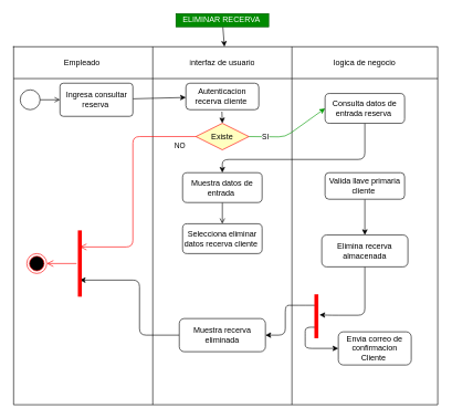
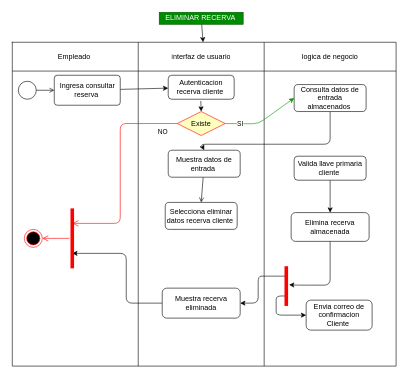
  <mxCell id="0" />
  <mxCell id="1" parent="0" />
  <mxCell id="2" value="" style="shape=table;startSize=0;container=1;collapsible=0;childLayout=tableLayout;" parent="1" vertex="1"><mxGeometry x="20" y="70" width="640" height="540" as="geometry" /></mxCell>
  <mxCell id="3" value="" style="shape=partialRectangle;collapsible=0;dropTarget=0;pointerEvents=0;fillColor=none;top=0;left=0;bottom=0;right=0;points=[[0,0.5],[1,0.5]];portConstraint=eastwest;" parent="2" vertex="1"><mxGeometry width="640" height="48" as="geometry" /></mxCell>
  <mxCell id="4" value="Empleado&amp;nbsp;" style="shape=partialRectangle;html=1;whiteSpace=wrap;connectable=0;overflow=hidden;fillColor=none;top=0;left=0;bottom=0;right=0;pointerEvents=1;" parent="3" vertex="1"><mxGeometry width="210" height="48" as="geometry"><mxRectangle width="210" height="48" as="alternateBounds" /></mxGeometry></mxCell>
  <mxCell id="5" value="interfaz de usuario" style="shape=partialRectangle;html=1;whiteSpace=wrap;connectable=0;overflow=hidden;fillColor=none;top=0;left=0;bottom=0;right=0;pointerEvents=1;" parent="3" vertex="1"><mxGeometry x="210" width="210" height="48" as="geometry"><mxRectangle width="210" height="48" as="alternateBounds" /></mxGeometry></mxCell>
  <mxCell id="6" value="logica de negocio" style="shape=partialRectangle;html=1;whiteSpace=wrap;connectable=0;overflow=hidden;fillColor=none;top=0;left=0;bottom=0;right=0;pointerEvents=1;" parent="3" vertex="1"><mxGeometry x="420" width="220" height="48" as="geometry"><mxRectangle width="220" height="48" as="alternateBounds" /></mxGeometry></mxCell>
  <mxCell id="7" value="" style="shape=partialRectangle;collapsible=0;dropTarget=0;pointerEvents=0;fillColor=none;top=0;left=0;bottom=0;right=0;points=[[0,0.5],[1,0.5]];portConstraint=eastwest;" parent="2" vertex="1"><mxGeometry y="48" width="640" height="492" as="geometry" /></mxCell>
  <mxCell id="8" value="" style="shape=partialRectangle;html=1;whiteSpace=wrap;connectable=0;overflow=hidden;fillColor=none;top=0;left=0;bottom=0;right=0;pointerEvents=1;" parent="7" vertex="1"><mxGeometry width="210" height="492" as="geometry"><mxRectangle width="210" height="492" as="alternateBounds" /></mxGeometry></mxCell>
  <mxCell id="9" value="" style="shape=partialRectangle;html=1;whiteSpace=wrap;connectable=0;overflow=hidden;fillColor=none;top=0;left=0;bottom=0;right=0;pointerEvents=1;" parent="7" vertex="1"><mxGeometry x="210" width="210" height="492" as="geometry"><mxRectangle width="210" height="492" as="alternateBounds" /></mxGeometry></mxCell>
  <mxCell id="10" value="" style="shape=partialRectangle;html=1;whiteSpace=wrap;connectable=0;overflow=hidden;fillColor=none;top=0;left=0;bottom=0;right=0;pointerEvents=1;" parent="7" vertex="1"><mxGeometry x="420" width="220" height="492" as="geometry"><mxRectangle width="220" height="492" as="alternateBounds" /></mxGeometry></mxCell>
  <mxCell id="11" value="Autenticacion recerva cliente&amp;nbsp;" style="rounded=1;whiteSpace=wrap;html=1;fillColor=#FFFFFF;fontColor=#000000;" parent="1" vertex="1"><mxGeometry x="280" y="125" width="110" height="40" as="geometry" /></mxCell>
  <mxCell id="12" style="edgeStyle=none;html=1;" parent="1" source="13" target="11" edge="1"><mxGeometry relative="1" as="geometry" /></mxCell>
  <mxCell id="13" value="&lt;span style=&quot;color: rgb(0 , 0 , 0)&quot;&gt;Ingresa consultar&lt;br&gt;reserva&amp;nbsp;&lt;/span&gt;" style="html=1;align=center;verticalAlign=middle;rounded=1;absoluteArcSize=1;arcSize=10;dashed=0;fillColor=#FFFFFF;" parent="1" vertex="1"><mxGeometry x="90" y="125" width="110" height="50" as="geometry" /></mxCell>
  <mxCell id="14" value="" style="ellipse;html=1;fillColor=#FFFFFF;" parent="1" vertex="1"><mxGeometry x="30" y="135" width="30" height="30" as="geometry" /></mxCell>
  <mxCell id="15" value="" style="endArrow=open;html=1;rounded=0;align=center;verticalAlign=top;endFill=0;labelBackgroundColor=none;endSize=6;entryX=0;entryY=0.5;entryDx=0;entryDy=0;" parent="1" source="14" target="13" edge="1"><mxGeometry relative="1" as="geometry"><mxPoint x="90" y="135" as="targetPoint" /></mxGeometry></mxCell>
  <mxCell id="16" style="edgeStyle=none;html=1;strokeColor=#009900;entryX=0;entryY=0.5;entryDx=0;entryDy=0;exitX=1;exitY=0.5;exitDx=0;exitDy=0;" parent="1" source="18" target="32" edge="1"><mxGeometry relative="1" as="geometry"><mxPoint x="510" y="150" as="targetPoint" /><Array as="points"><mxPoint x="430" y="206" /></Array></mxGeometry></mxCell>
  <mxCell id="17" value="SI" style="edgeLabel;html=1;align=center;verticalAlign=middle;resizable=0;points=[];" parent="16" vertex="1" connectable="0"><mxGeometry x="-0.893" y="2" relative="1" as="geometry"><mxPoint x="17" y="2" as="offset" /></mxGeometry></mxCell>
  <mxCell id="18" value="&lt;font color=&quot;#000000&quot;&gt;Existe&lt;/font&gt;" style="rhombus;whiteSpace=wrap;html=1;fillColor=#ffffc0;strokeColor=#ff0000;" parent="1" vertex="1"><mxGeometry x="295" y="185.5" width="80" height="40" as="geometry" /></mxCell>
  <mxCell id="19" value="NO" style="edgeStyle=orthogonalEdgeStyle;html=1;align=left;verticalAlign=top;endArrow=open;endSize=8;strokeColor=#ff0000;entryX=0.75;entryY=0.5;entryDx=0;entryDy=0;entryPerimeter=0;" parent="1" source="18" target="29" edge="1"><mxGeometry x="-0.801" relative="1" as="geometry"><mxPoint x="335" y="260" as="targetPoint" /><Array as="points"><mxPoint x="200" y="206" /><mxPoint x="200" y="372" /></Array><mxPoint as="offset" /></mxGeometry></mxCell>
  <mxCell id="20" value="" style="endArrow=classic;html=1;entryX=0.5;entryY=0;entryDx=0;entryDy=0;exitX=0.494;exitY=1.073;exitDx=0;exitDy=0;exitPerimeter=0;" parent="1" source="11" target="18" edge="1"><mxGeometry width="50" height="50" relative="1" as="geometry"><mxPoint x="250" y="220" as="sourcePoint" /><mxPoint x="300" y="170" as="targetPoint" /></mxGeometry></mxCell>
  <mxCell id="21" value="" style="ellipse;html=1;shape=endState;fillColor=#000000;strokeColor=#ff0000;" parent="1" vertex="1"><mxGeometry x="40" y="382" width="30" height="30" as="geometry" /></mxCell>
  <mxCell id="22" value="" style="edgeStyle=none;html=1;" parent="1" source="23" target="3" edge="1"><mxGeometry relative="1" as="geometry" /></mxCell>
  <mxCell id="23" value="ELIMINAR RECERVA&amp;nbsp;" style="text;html=1;resizable=0;autosize=1;align=center;verticalAlign=middle;points=[];rounded=0;fillColor=#008a00;fontColor=#ffffff;strokeColor=#005700;" parent="1" vertex="1"><mxGeometry x="265" y="20" width="140" height="20" as="geometry" /></mxCell>
  <mxCell id="24" style="edgeStyle=none;html=1;entryX=0.25;entryY=0.5;entryDx=0;entryDy=0;entryPerimeter=0;" parent="1" source="25" target="29" edge="1"><mxGeometry relative="1" as="geometry"><Array as="points"><mxPoint x="210" y="505" /><mxPoint x="210" y="422" /></Array></mxGeometry></mxCell>
  <mxCell id="25" value="Muestra recerva eliminada" style="whiteSpace=wrap;html=1;fillColor=#FFFFFF;fontColor=#000000;rounded=1;" parent="1" vertex="1"><mxGeometry x="270" y="480" width="130" height="50" as="geometry" /></mxCell>
  <mxCell id="26" style="edgeStyle=none;html=1;entryX=0.5;entryY=0;entryDx=0;entryDy=0;endArrow=open;" parent="1" source="27" target="28" edge="1"><mxGeometry relative="1" as="geometry" /></mxCell>
- <mxCell id="27" value="Muestra datos de entrada&amp;nbsp;" style="whiteSpace=wrap;html=1;fillColor=#FFFFFF;fontColor=#000000;rounded=1;" parent="1" vertex="1"><mxGeometry x="275" y="260" width="120" height="45" as="geometry" /></mxCell>
+ <mxCell id="27" value="Muestra datos de entrada&amp;nbsp;" style="whiteSpace=wrap;html=1;fillColor=#FFFFFF;fontColor=#000000;rounded=1;" parent="1" vertex="1"><mxGeometry x="280" y="250" width="120" height="45" as="geometry" /></mxCell>
  <mxCell id="28" value="Selecciona eliminar datos recerva cliente&amp;nbsp;" style="whiteSpace=wrap;html=1;fillColor=#FFFFFF;fontColor=#000000;rounded=1;" parent="1" vertex="1"><mxGeometry x="275" y="337" width="120" height="45" as="geometry" /></mxCell>
  <mxCell id="29" value="" style="shape=line;html=1;strokeWidth=6;strokeColor=#ff0000;rotation=-90;" parent="1" vertex="1"><mxGeometry x="70" y="392" width="100" height="10" as="geometry" /></mxCell>
  <mxCell id="30" value="" style="edgeStyle=orthogonalEdgeStyle;html=1;verticalAlign=bottom;endArrow=open;endSize=8;strokeColor=#ff0000;entryX=1;entryY=0.5;entryDx=0;entryDy=0;" parent="1" source="29" target="21" edge="1"><mxGeometry relative="1" as="geometry"><mxPoint x="190" y="415" as="targetPoint" /></mxGeometry></mxCell>
  <mxCell id="31" style="edgeStyle=none;html=1;entryX=0.5;entryY=0;entryDx=0;entryDy=0;" parent="1" source="32" target="27" edge="1"><mxGeometry relative="1" as="geometry"><Array as="points"><mxPoint x="550" y="240" /><mxPoint x="335" y="240" /></Array></mxGeometry></mxCell>
- <mxCell id="32" value="Consulta datos de entrada reserva&amp;nbsp;" style="whiteSpace=wrap;html=1;fillColor=#FFFFFF;fontColor=#000000;rounded=1;" parent="1" vertex="1"><mxGeometry x="490" y="140.5" width="120" height="45" as="geometry" /></mxCell>
+ <mxCell id="32" value="Consulta datos de entrada almacenados&amp;nbsp;" style="whiteSpace=wrap;html=1;fillColor=#FFFFFF;fontColor=#000000;rounded=1;" parent="1" vertex="1"><mxGeometry x="490" y="140.5" width="120" height="45" as="geometry" /></mxCell>
  <mxCell id="33" style="edgeStyle=none;html=1;entryX=0.5;entryY=0;entryDx=0;entryDy=0;" parent="1" source="34" target="36" edge="1"><mxGeometry relative="1" as="geometry"><mxPoint x="550" y="330" as="targetPoint" /></mxGeometry></mxCell>
  <mxCell id="34" value="Valida llave primaria cliente&amp;nbsp;" style="rounded=1;whiteSpace=wrap;html=1;fillColor=#FFFFFF;fontColor=#000000;" parent="1" vertex="1"><mxGeometry x="490" y="260" width="120" height="40" as="geometry" /></mxCell>
  <mxCell id="35" style="edgeStyle=none;html=1;entryX=0.531;entryY=0.965;entryDx=0;entryDy=0;entryPerimeter=0;" parent="1" source="36" target="40" edge="1"><mxGeometry relative="1" as="geometry"><Array as="points"><mxPoint x="550" y="475" /><mxPoint x="500" y="475" /></Array></mxGeometry></mxCell>
  <mxCell id="36" value="&lt;br&gt;Elimina recerva almacenada&lt;br&gt;&amp;nbsp;" style="whiteSpace=wrap;html=1;fillColor=#FFFFFF;fontColor=#000000;rounded=1;" parent="1" vertex="1"><mxGeometry x="485" y="354" width="130" height="48" as="geometry" /></mxCell>
  <mxCell id="37" value="Envia correo de confirmacion Cliente&amp;nbsp;" style="rounded=1;whiteSpace=wrap;html=1;fillColor=#FFFFFF;fontColor=#000000;" parent="1" vertex="1"><mxGeometry x="510" y="500" width="110" height="50" as="geometry" /></mxCell>
  <mxCell id="38" style="edgeStyle=none;html=1;entryX=0;entryY=0.5;entryDx=0;entryDy=0;exitX=0.25;exitY=0.5;exitDx=0;exitDy=0;exitPerimeter=0;" parent="1" source="40" target="37" edge="1"><mxGeometry relative="1" as="geometry"><Array as="points"><mxPoint x="460" y="493" /><mxPoint x="460" y="505" /><mxPoint x="460" y="525" /></Array></mxGeometry></mxCell>
  <mxCell id="39" style="edgeStyle=none;html=1;entryX=1;entryY=0.5;entryDx=0;entryDy=0;exitX=0.75;exitY=0.5;exitDx=0;exitDy=0;exitPerimeter=0;" parent="1" source="40" target="25" edge="1"><mxGeometry relative="1" as="geometry"><mxPoint x="375" y="456.56" as="targetPoint" /><Array as="points"><mxPoint x="450" y="460" /><mxPoint x="430" y="460" /><mxPoint x="430" y="505" /></Array></mxGeometry></mxCell>
  <mxCell id="40" value="" style="shape=line;html=1;strokeWidth=6;strokeColor=#ff0000;rotation=-90;" parent="1" vertex="1"><mxGeometry x="443.75" y="471.56" width="66.25" height="10" as="geometry" /></mxCell>
